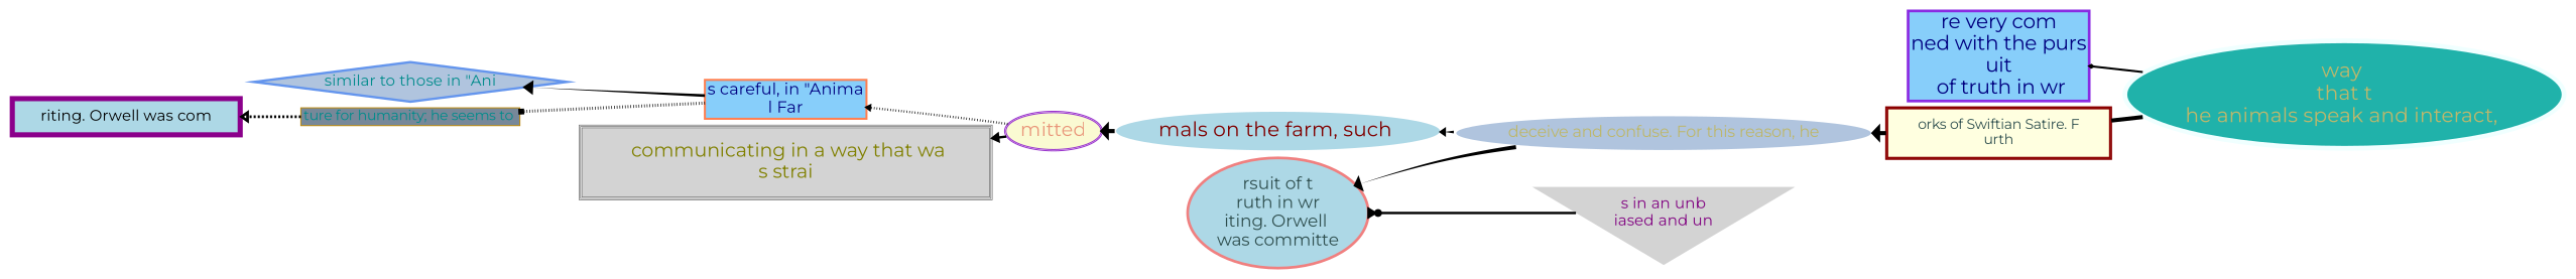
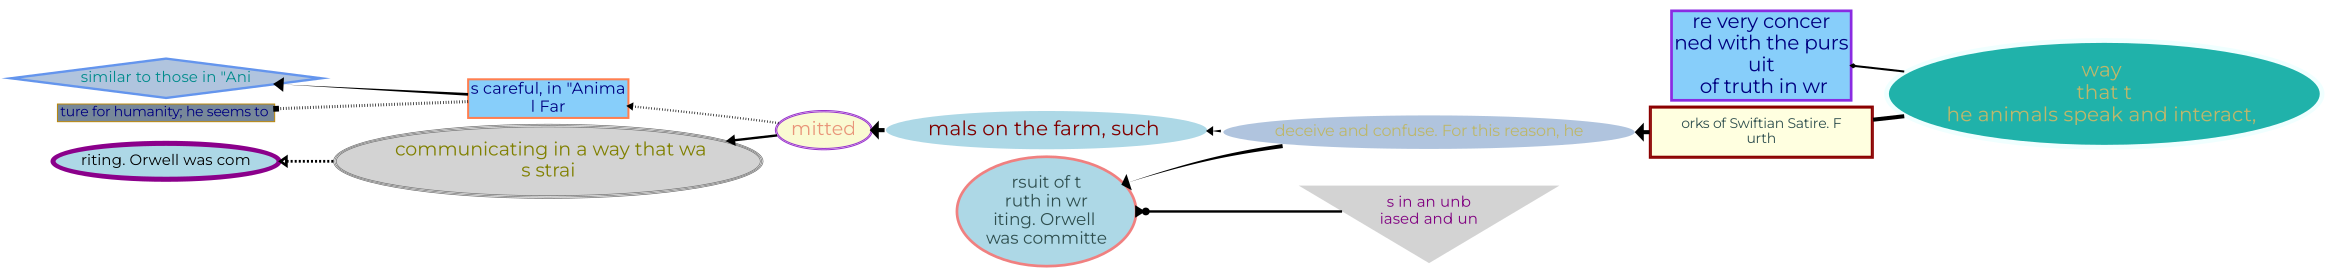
  strict digraph {
    fontname=Montserrat
    labeljust=c
    rankdir=RL
    node [fillcolor=lightblue fontcolor="#BDB76B" fontname=Montserrat fontsize=45 penwidth=0 shape=ellipse style=filled]
    edge [arrowhead=normal arrowsize=1 fontname=Montserrat penwidth=12 style=solid]
    n1 [color=azure fillcolor=lightseagreen fontsize=60 height=4.2684 label="way \nthat t\nhe animals speak and interact, " penwidth=6 peripheries=3 width=16.761]
-   n2 [color=blueviolet fillcolor=lightskyblue fontcolor="#000080" fontsize=58 height=3.6667 label="re very com\nned with the purs\nuit\n of truth in wr" penwidth=8 shape=box width=6.3472]
+   n2 [color=blueviolet fillcolor=lightskyblue fontcolor="#000080" fontsize=58 height=3.6667 label="re very concer\nned with the purs\nuit\n of truth in wr" penwidth=8 shape=box width=6.3472]
    n3 [color=darkred fillcolor=lightyellow fontcolor="#2F4F4F" fontsize=40 height=1.9967 label="orks of Swiftian Satire. F\nurth" penwidth=5 peripheries=2 shape=box width=9.0482]
    n4 [color=lightgrey fillcolor=lightsteelblue fontsize=46 height=1.3811 label="deceive and confuse. For this reason, he" peripheries=3 width=16.859]
    n5 [color=darkseagreen fontcolor="#800000" fontsize=60 height=1.5646 label="mals on the farm, such " peripheries=2 width=12.623]
    n6 [color=lightcoral fontcolor="#2F4F4F" fontsize=50 height=4.4783 label="rsuit of t\nruth in wr\niting. Orwell \nwas committe" penwidth=8 peripheries=1 width=6.3443]
    n7 [color=darkorchid fillcolor=lightgoldenrodyellow fontcolor="#E9967A" fontsize=57 height=1.5057 label=mitted penwidth=3 peripheries=2 width=3.4699]
    n8 [color=coral fillcolor=lightskyblue fontcolor="#000080" fontsize=48 height=1.5833 label="s careful, in \"Anima\nl Far" penwidth=6 shape=box width=5.9861]
-   n9 [color=dimgrey fillcolor=lightgray fontcolor="#808000" fontsize=56 height=2.8149 label=" communicating in a way that wa\ns strai" penwidth=2 peripheries=3 shape=box width=16.564]
+   n9 [color=dimgrey fillcolor=lightgray fontcolor="#808000" fontsize=56 height=2.8149 label=" communicating in a way that wa\ns strai" penwidth=2 peripheries=3 width=16.564]
    n10 [color=aliceblue fillcolor=lightgrey fontcolor="#800080" height=4.2426 label="s in an unb\niased and un" shape=invtriangle width=10.685]
    n11 [color=cornflowerblue fillcolor=lightsteelblue fontcolor="#008B8B" height=1.6111 label="similar to those in \"Ani" penwidth=7 shape=diamond width=12.722]
-   n12 [color=darkgoldenrod fillcolor=lightslategrey fontcolor="#008B8B" fontsize=40 height=0.72222 label="ture for humanity; he seems to " penwidth=3 shape=box width=7.9583]
-   n13 [color=darkmagenta fontcolor="#000000" height=1.3614 label="riting. Orwell was com" penwidth=7 peripheries=3 shape=box width=9.1593]
+   n12 [color=darkgoldenrod fillcolor=lightslategrey fontcolor="#000080" fontsize=40 height=0.72222 label="ture for humanity; he seems to " penwidth=3 shape=box width=7.9583]
+   n13 [color=darkmagenta fontcolor="#000000" height=1.3614 label="riting. Orwell was com" penwidth=7 peripheries=3 width=9.1593]
    n1 -> n2 [arrowhead=diamond penwidth=6]
    n1 -> n3 [arrowhead=none arrowsize=2]
    n3 -> n4 [arrowsize=1.25]
    n4 -> n5 [penwidth=8 style=tapered]
    n4 -> n6 [style=tapered]
    n5 -> n7 [arrowsize=1.25]
    n7 -> n8 [penwidth=7 style=dotted]
    n7 -> n9 [arrowsize=1.75 penwidth=7]
    n8 -> n11 [arrowsize=2 penwidth=8 style=tapered]
    n8 -> n12 [arrowhead=box penwidth=9 style=dotted]
-   n12 -> n13 [arrowhead=empty arrowsize=1.75 penwidth=8 style=dashed]
+   n9 -> n13 [arrowhead=empty arrowsize=1.75 penwidth=8 style=dashed]
    n10 -> n6 [arrowhead=invdot arrowsize=2 penwidth=7]
  }
